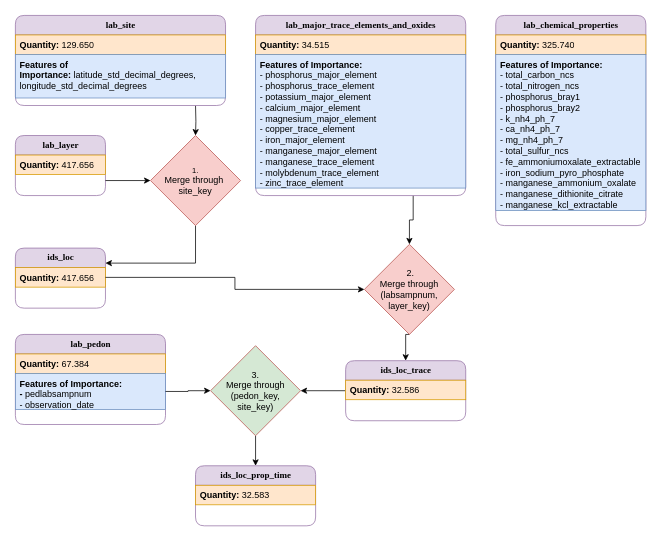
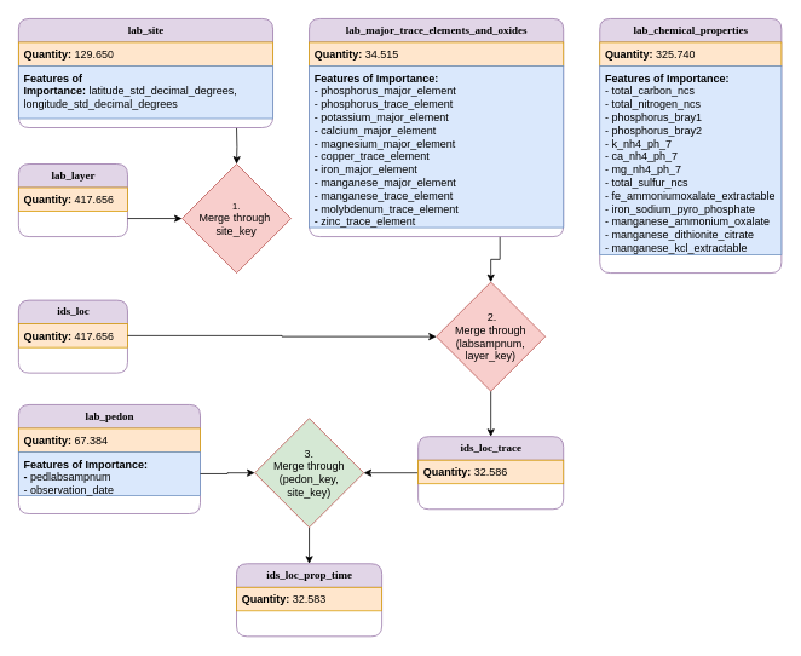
  <mxCell id="0" />
  <mxCell id="1" parent="0" />
  <mxCell id="2" value="&lt;b&gt;ids_loc_prop_time&lt;/b&gt;" style="swimlane;html=1;fontStyle=0;childLayout=stackLayout;horizontal=1;startSize=26;horizontalStack=0;resizeParent=1;resizeLast=0;collapsible=1;marginBottom=0;swimlaneFillColor=#ffffff;align=center;rounded=1;shadow=0;comic=0;labelBackgroundColor=none;strokeWidth=1;fontFamily=Verdana;fontSize=12;fillColor=#e1d5e7;strokeColor=#9673a6;" vertex="1" parent="1"><mxGeometry x="260" y="620" width="160" height="80" as="geometry"><mxRectangle x="160" y="74" width="70" height="30" as="alternateBounds" /></mxGeometry></mxCell>
  <mxCell id="3" value="&lt;b&gt;Quantity: &lt;/b&gt;32.583" style="text;html=1;strokeColor=#d79b00;fillColor=#ffe6cc;spacingLeft=4;spacingRight=4;whiteSpace=wrap;overflow=hidden;rotatable=0;points=[[0,0.5],[1,0.5]];portConstraint=eastwest;" vertex="1" parent="2"><mxGeometry y="26" width="160" height="26" as="geometry" /></mxCell>
  <mxCell id="4" style="edgeStyle=orthogonalEdgeStyle;rounded=0;orthogonalLoop=1;jettySize=auto;html=1;exitX=0;exitY=0.5;exitDx=0;exitDy=0;entryX=1;entryY=0.5;entryDx=0;entryDy=0;" edge="1" parent="1" source="5" target="14"><mxGeometry relative="1" as="geometry" /></mxCell>
  <mxCell id="5" value="&lt;b&gt;ids_loc_trace&lt;/b&gt;" style="swimlane;html=1;fontStyle=0;childLayout=stackLayout;horizontal=1;startSize=26;horizontalStack=0;resizeParent=1;resizeLast=0;collapsible=1;marginBottom=0;swimlaneFillColor=#ffffff;align=center;rounded=1;shadow=0;comic=0;labelBackgroundColor=none;strokeWidth=1;fontFamily=Verdana;fontSize=12;fillColor=#e1d5e7;strokeColor=#9673a6;" vertex="1" parent="1"><mxGeometry x="460" y="480" width="160" height="80" as="geometry"><mxRectangle x="160" y="74" width="70" height="30" as="alternateBounds" /></mxGeometry></mxCell>
  <mxCell id="6" value="&lt;b&gt;Quantity:&lt;/b&gt; 32.586" style="text;html=1;strokeColor=#d79b00;fillColor=#ffe6cc;spacingLeft=4;spacingRight=4;whiteSpace=wrap;overflow=hidden;rotatable=0;points=[[0,0.5],[1,0.5]];portConstraint=eastwest;" vertex="1" parent="5"><mxGeometry y="26" width="160" height="26" as="geometry" /></mxCell>
  <mxCell id="7" value="&lt;b&gt;lab_pedon&lt;/b&gt;" style="swimlane;html=1;fontStyle=0;childLayout=stackLayout;horizontal=1;startSize=26;horizontalStack=0;resizeParent=1;resizeLast=0;collapsible=1;marginBottom=0;swimlaneFillColor=#ffffff;align=center;rounded=1;shadow=0;comic=0;labelBackgroundColor=none;strokeWidth=1;fontFamily=Verdana;fontSize=12;fillColor=#e1d5e7;strokeColor=#9673a6;" vertex="1" parent="1"><mxGeometry x="20" y="445" width="200" height="120" as="geometry"><mxRectangle x="160" y="74" width="70" height="30" as="alternateBounds" /></mxGeometry></mxCell>
  <mxCell id="8" value="&lt;b&gt;Quantity:&lt;/b&gt;&amp;nbsp;67.384" style="text;html=1;strokeColor=#d79b00;fillColor=#ffe6cc;spacingLeft=4;spacingRight=4;whiteSpace=wrap;overflow=hidden;rotatable=0;points=[[0,0.5],[1,0.5]];portConstraint=eastwest;" vertex="1" parent="7"><mxGeometry y="26" width="200" height="26" as="geometry" /></mxCell>
  <mxCell id="9" value="&lt;b&gt;Features of Importance:&lt;br&gt;-&amp;nbsp;&lt;/b&gt;pedlabsampnum&lt;br&gt;- observation_date" style="text;html=1;strokeColor=#6c8ebf;fillColor=#dae8fc;spacingLeft=4;spacingRight=4;whiteSpace=wrap;overflow=hidden;rotatable=0;points=[[0,0.5],[1,0.5]];portConstraint=eastwest;" vertex="1" parent="7"><mxGeometry y="52" width="200" height="48" as="geometry" /></mxCell>
  <mxCell id="10" value="&lt;b&gt;lab_chemical_properties&lt;/b&gt;" style="swimlane;html=1;fontStyle=0;childLayout=stackLayout;horizontal=1;startSize=26;horizontalStack=0;resizeParent=1;resizeLast=0;collapsible=1;marginBottom=0;swimlaneFillColor=#ffffff;align=center;rounded=1;shadow=0;comic=0;labelBackgroundColor=none;strokeWidth=1;fontFamily=Verdana;fontSize=12;fillColor=#e1d5e7;strokeColor=#9673a6;" vertex="1" parent="1"><mxGeometry x="660" y="20" width="200" height="280" as="geometry"><mxRectangle x="160" y="74" width="70" height="30" as="alternateBounds" /></mxGeometry></mxCell>
  <mxCell id="11" value="&lt;b&gt;Quantity:&lt;/b&gt;&amp;nbsp;325.740" style="text;html=1;strokeColor=#d79b00;fillColor=#ffe6cc;spacingLeft=4;spacingRight=4;whiteSpace=wrap;overflow=hidden;rotatable=0;points=[[0,0.5],[1,0.5]];portConstraint=eastwest;" vertex="1" parent="10"><mxGeometry y="26" width="200" height="26" as="geometry" /></mxCell>
  <mxCell id="12" value="&lt;b&gt;Features of Importance:&lt;br&gt;&lt;/b&gt;- total_carbon_ncs&lt;br&gt;- total_nitrogen_ncs&lt;br&gt;- phosphorus_bray1&lt;br&gt;- phosphorus_bray2&lt;br&gt;-&amp;nbsp;k_nh4_ph_7&lt;br&gt;-&amp;nbsp;ca_nh4_ph_7&lt;br&gt;-&amp;nbsp;mg_nh4_ph_7&lt;br&gt;-&amp;nbsp;total_sulfur_ncs&lt;br&gt;-&amp;nbsp;fe_ammoniumoxalate_extractable&lt;br&gt;-&amp;nbsp;iron_sodium_pyro_phosphate&lt;br&gt;-&amp;nbsp;manganese_ammonium_oxalate&lt;br&gt;-&amp;nbsp;manganese_dithionite_citrate&lt;br&gt;-&amp;nbsp;manganese_kcl_extractable" style="text;html=1;strokeColor=#6c8ebf;fillColor=#dae8fc;spacingLeft=4;spacingRight=4;whiteSpace=wrap;overflow=hidden;rotatable=0;points=[[0,0.5],[1,0.5]];portConstraint=eastwest;" vertex="1" parent="10"><mxGeometry y="52" width="200" height="208" as="geometry" /></mxCell>
  <mxCell id="13" style="edgeStyle=orthogonalEdgeStyle;rounded=0;orthogonalLoop=1;jettySize=auto;html=1;exitX=0.5;exitY=1;exitDx=0;exitDy=0;entryX=0.5;entryY=0;entryDx=0;entryDy=0;" edge="1" parent="1" source="14" target="2"><mxGeometry relative="1" as="geometry" /></mxCell>
  <mxCell id="14" value="3.&lt;br&gt;Merge through (pedon_key,&lt;br&gt;site_key)" style="rhombus;whiteSpace=wrap;html=1;fillColor=#d5e8d4;strokeColor=#b85450;" vertex="1" parent="1"><mxGeometry x="280" y="460" width="120" height="120" as="geometry" /></mxCell>
  <mxCell id="15" style="edgeStyle=orthogonalEdgeStyle;rounded=0;orthogonalLoop=1;jettySize=auto;html=1;entryX=0.5;entryY=0;entryDx=0;entryDy=0;exitX=0.75;exitY=1;exitDx=0;exitDy=0;" edge="1" parent="1" source="16" target="31"><mxGeometry relative="1" as="geometry"><mxPoint x="500" y="260" as="sourcePoint" /></mxGeometry></mxCell>
  <mxCell id="16" value="&lt;b&gt;lab_major_trace_elements_and_oxides&lt;/b&gt;" style="swimlane;html=1;fontStyle=0;childLayout=stackLayout;horizontal=1;startSize=26;horizontalStack=0;resizeParent=1;resizeLast=0;collapsible=1;marginBottom=0;swimlaneFillColor=#ffffff;align=center;rounded=1;shadow=0;comic=0;labelBackgroundColor=none;strokeWidth=1;fontFamily=Verdana;fontSize=12;fillColor=#e1d5e7;strokeColor=#9673a6;" vertex="1" parent="1"><mxGeometry x="340" y="20" width="280" height="240" as="geometry"><mxRectangle x="160" y="74" width="70" height="30" as="alternateBounds" /></mxGeometry></mxCell>
  <mxCell id="17" value="&lt;b&gt;Quantity:&lt;/b&gt;&amp;nbsp;34.515" style="text;html=1;strokeColor=#d79b00;fillColor=#ffe6cc;spacingLeft=4;spacingRight=4;whiteSpace=wrap;overflow=hidden;rotatable=0;points=[[0,0.5],[1,0.5]];portConstraint=eastwest;" vertex="1" parent="16"><mxGeometry y="26" width="280" height="26" as="geometry" /></mxCell>
  <mxCell id="18" value="&lt;b&gt;Features of Importance:&lt;br&gt;&lt;/b&gt;- phosphorus_major_element&lt;br&gt;- phosphorus_trace_element&lt;br&gt;-&amp;nbsp;potassium_major_element&lt;br&gt;-&amp;nbsp;calcium_major_element&lt;br&gt;-&amp;nbsp;magnesium_major_element&lt;br&gt;-&amp;nbsp;copper_trace_element&lt;br&gt;-&amp;nbsp;iron_major_element&lt;br&gt;-&amp;nbsp;manganese_major_element&lt;br&gt;-&amp;nbsp;manganese_trace_element&lt;br&gt;-&amp;nbsp;molybdenum_trace_element&lt;br&gt;-&amp;nbsp;zinc_trace_element" style="text;html=1;strokeColor=#6c8ebf;fillColor=#dae8fc;spacingLeft=4;spacingRight=4;whiteSpace=wrap;overflow=hidden;rotatable=0;points=[[0,0.5],[1,0.5]];portConstraint=eastwest;" vertex="1" parent="16"><mxGeometry y="52" width="280" height="178" as="geometry" /></mxCell>
  <mxCell id="19" value="&lt;b&gt;lab_layer&lt;/b&gt;" style="swimlane;html=1;fontStyle=0;childLayout=stackLayout;horizontal=1;startSize=26;horizontalStack=0;resizeParent=1;resizeLast=0;collapsible=1;marginBottom=0;swimlaneFillColor=#ffffff;align=center;rounded=1;shadow=0;comic=0;labelBackgroundColor=none;strokeWidth=1;fontFamily=Verdana;fontSize=12;fillColor=#e1d5e7;strokeColor=#9673a6;" vertex="1" parent="1"><mxGeometry x="20" y="180" width="120" height="80" as="geometry"><mxRectangle x="160" y="74" width="70" height="30" as="alternateBounds" /></mxGeometry></mxCell>
  <mxCell id="20" value="&lt;b&gt;Quantity:&lt;/b&gt;&amp;nbsp;417.656" style="text;html=1;strokeColor=#d79b00;fillColor=#ffe6cc;spacingLeft=4;spacingRight=4;whiteSpace=wrap;overflow=hidden;rotatable=0;points=[[0,0.5],[1,0.5]];portConstraint=eastwest;" vertex="1" parent="19"><mxGeometry y="26" width="120" height="26" as="geometry" /></mxCell>
  <mxCell id="21" style="edgeStyle=orthogonalEdgeStyle;rounded=0;orthogonalLoop=1;jettySize=auto;html=1;entryX=0.5;entryY=0;entryDx=0;entryDy=0;" edge="1" parent="1" target="26"><mxGeometry relative="1" as="geometry"><mxPoint x="260" y="140" as="sourcePoint" /></mxGeometry></mxCell>
  <mxCell id="22" value="&lt;b&gt;lab_site&lt;/b&gt;" style="swimlane;html=1;fontStyle=0;childLayout=stackLayout;horizontal=1;startSize=26;horizontalStack=0;resizeParent=1;resizeLast=0;collapsible=1;marginBottom=0;swimlaneFillColor=#ffffff;align=center;rounded=1;shadow=0;comic=0;labelBackgroundColor=none;strokeWidth=1;fontFamily=Verdana;fontSize=12;fillColor=#e1d5e7;strokeColor=#9673a6;" vertex="1" parent="1"><mxGeometry x="20" y="20" width="280" height="120" as="geometry"><mxRectangle x="160" y="74" width="70" height="30" as="alternateBounds" /></mxGeometry></mxCell>
  <mxCell id="23" value="&lt;b&gt;Quantity:&lt;/b&gt;&amp;nbsp;129.650" style="text;html=1;strokeColor=#d79b00;fillColor=#ffe6cc;spacingLeft=4;spacingRight=4;whiteSpace=wrap;overflow=hidden;rotatable=0;points=[[0,0.5],[1,0.5]];portConstraint=eastwest;" vertex="1" parent="22"><mxGeometry y="26" width="280" height="26" as="geometry" /></mxCell>
  <mxCell id="24" value="&lt;b&gt;Features of Importance:&lt;/b&gt;&amp;nbsp;latitude_std_decimal_degrees, longitude_std_decimal_degrees" style="text;html=1;strokeColor=#6c8ebf;fillColor=#dae8fc;spacingLeft=4;spacingRight=4;whiteSpace=wrap;overflow=hidden;rotatable=0;points=[[0,0.5],[1,0.5]];portConstraint=eastwest;" vertex="1" parent="22"><mxGeometry y="52" width="280" height="58" as="geometry" /></mxCell>
- <mxCell id="25" style="edgeStyle=orthogonalEdgeStyle;rounded=0;orthogonalLoop=1;jettySize=auto;html=1;exitX=0.5;exitY=1;exitDx=0;exitDy=0;entryX=1;entryY=0.25;entryDx=0;entryDy=0;" edge="1" parent="1" source="26" target="28"><mxGeometry relative="1" as="geometry" /></mxCell>
  <mxCell id="26" value="&lt;font size=&quot;1&quot;&gt;1.&lt;br&gt;&lt;/font&gt;Merge through&amp;nbsp;&lt;br&gt;site_key" style="rhombus;whiteSpace=wrap;html=1;fillColor=#f8cecc;strokeColor=#b85450;" vertex="1" parent="1"><mxGeometry x="200" y="180" width="120" height="120" as="geometry" /></mxCell>
  <mxCell id="27" style="edgeStyle=orthogonalEdgeStyle;rounded=0;orthogonalLoop=1;jettySize=auto;html=1;entryX=0;entryY=0.5;entryDx=0;entryDy=0;exitX=1;exitY=0.75;exitDx=0;exitDy=0;" edge="1" parent="1" source="19" target="26"><mxGeometry relative="1" as="geometry"><mxPoint x="140" y="219" as="sourcePoint" /></mxGeometry></mxCell>
  <mxCell id="28" value="&lt;b&gt;ids_loc&lt;/b&gt;" style="swimlane;html=1;fontStyle=0;childLayout=stackLayout;horizontal=1;startSize=26;horizontalStack=0;resizeParent=1;resizeLast=0;collapsible=1;marginBottom=0;swimlaneFillColor=#ffffff;align=center;rounded=1;shadow=0;comic=0;labelBackgroundColor=none;strokeWidth=1;fontFamily=Verdana;fontSize=12;fillColor=#e1d5e7;strokeColor=#9673a6;" vertex="1" parent="1"><mxGeometry x="20" y="330" width="120" height="80" as="geometry"><mxRectangle x="160" y="74" width="70" height="30" as="alternateBounds" /></mxGeometry></mxCell>
  <mxCell id="29" value="&lt;b&gt;Quantity:&lt;/b&gt;&amp;nbsp;417.656" style="text;html=1;strokeColor=#d79b00;fillColor=#ffe6cc;spacingLeft=4;spacingRight=4;whiteSpace=wrap;overflow=hidden;rotatable=0;points=[[0,0.5],[1,0.5]];portConstraint=eastwest;" vertex="1" parent="28"><mxGeometry y="26" width="120" height="26" as="geometry" /></mxCell>
  <mxCell id="30" style="edgeStyle=orthogonalEdgeStyle;rounded=0;orthogonalLoop=1;jettySize=auto;html=1;exitX=0.5;exitY=1;exitDx=0;exitDy=0;entryX=0.5;entryY=0;entryDx=0;entryDy=0;" edge="1" parent="1" source="31" target="5"><mxGeometry relative="1" as="geometry"><mxPoint x="500" y="499" as="targetPoint" /></mxGeometry></mxCell>
- <mxCell id="31" value="&amp;nbsp;2.&lt;br&gt;Merge through (labsampnum,&lt;br&gt;layer_key)" style="rhombus;whiteSpace=wrap;html=1;fillColor=#f8cecc;strokeColor=#b85450;" vertex="1" parent="1"><mxGeometry x="485" y="325" width="120" height="120" as="geometry" /></mxCell>
+ <mxCell id="31" value="&amp;nbsp;2.&lt;br&gt;Merge through (labsampnum,&lt;br&gt;layer_key)" style="rhombus;whiteSpace=wrap;html=1;fillColor=#f8cecc;strokeColor=#b85450;" vertex="1" parent="1"><mxGeometry x="480" y="310" width="120" height="120" as="geometry" /></mxCell>
  <mxCell id="32" style="edgeStyle=orthogonalEdgeStyle;rounded=0;orthogonalLoop=1;jettySize=auto;html=1;exitX=1;exitY=0.5;exitDx=0;exitDy=0;" edge="1" parent="1" source="29" target="31"><mxGeometry relative="1" as="geometry" /></mxCell>
  <mxCell id="33" style="edgeStyle=orthogonalEdgeStyle;rounded=0;orthogonalLoop=1;jettySize=auto;html=1;entryX=0;entryY=0.5;entryDx=0;entryDy=0;" edge="1" parent="1" source="9" target="14"><mxGeometry relative="1" as="geometry"><mxPoint x="230" y="516" as="sourcePoint" /></mxGeometry></mxCell>
